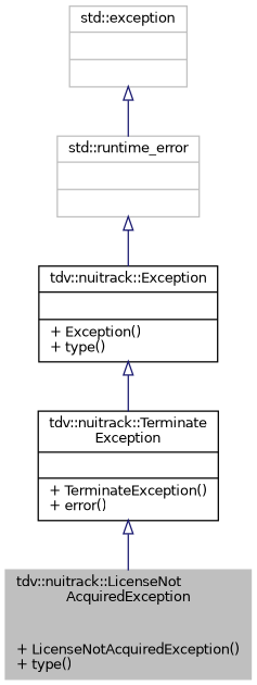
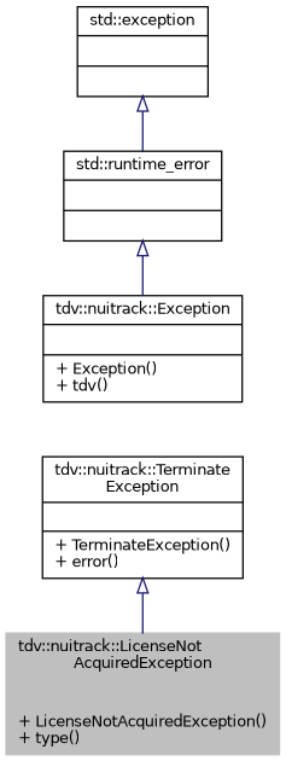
  digraph {
    node [color=grey75 fillcolor=white fontname=Helvetica fontsize=10 shape=record style=filled]
    edge [arrowtail=onormal color=midnightblue dir=back fontname=Helvetica fontsize=10 labelfontname=Helvetica labelfontsize=10 style=solid]
    n1 [fillcolor=grey75 fontcolor=black height=0.2 label="{tdv::nuitrack::LicenseNot\lAcquiredException\n||+ LicenseNotAcquiredException()\l+ type()\l}" width=0.4]
    n2 [color=black height=0.2 label="{tdv::nuitrack::Terminate\lException\n||+ TerminateException()\l+ error()\l}" width=0.4]
-   n3 [color=black height=0.2 label="{tdv::nuitrack::Exception\n||+ Exception()\l+ type()\l}" width=0.4]
-   n4 [height=0.2 label="{std::runtime_error\n||}" width=0.4]
-   n5 [height=0.2 label="{std::exception\n||}" width=0.4]
+   n3 [color=black height=0.2 label="{tdv::nuitrack::Exception\n||+ Exception()\l+ tdv()\l}" width=0.4]
+   n4 [color=black height=0.2 label="{std::runtime_error\n||}" width=0.4]
+   n5 [color=black height=0.2 label="{std::exception\n||}" width=0.4]
    n2 -> n1
-   n3 -> n2
    n4 -> n3
    n5 -> n4
  }
